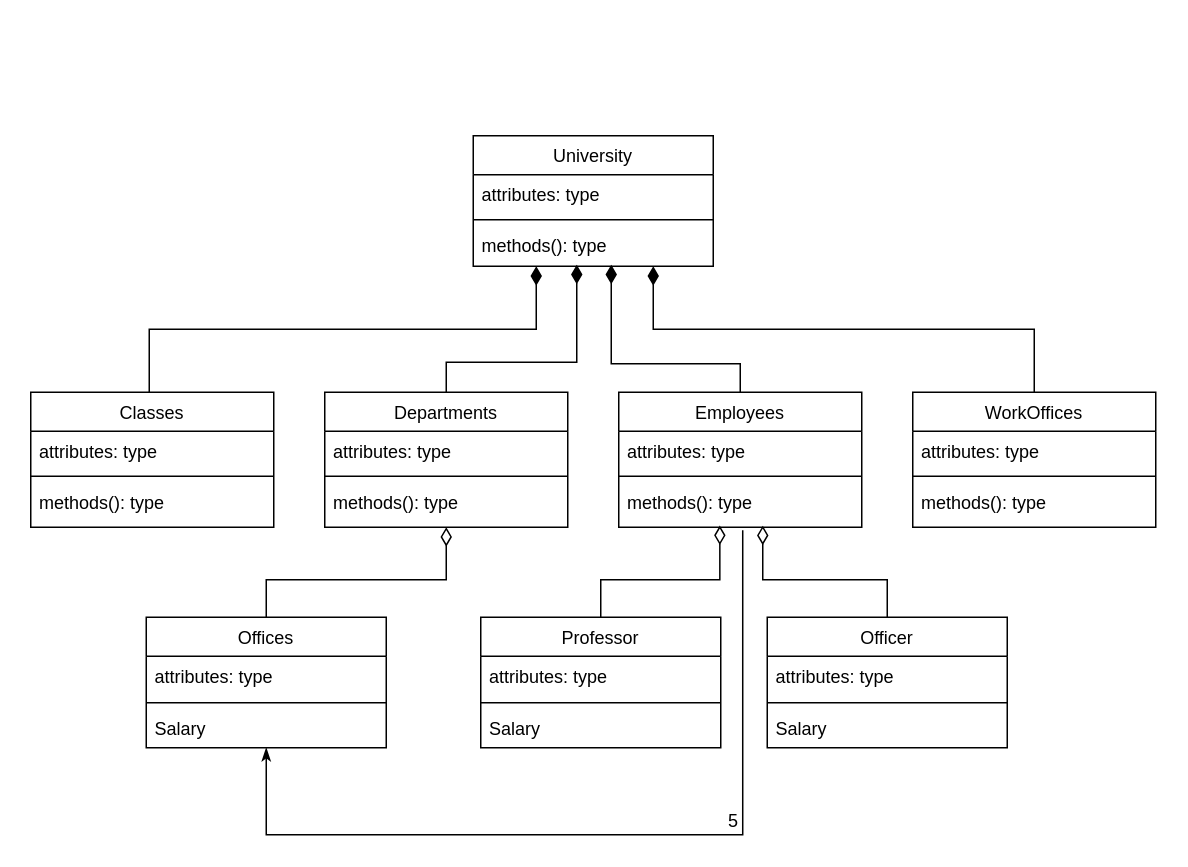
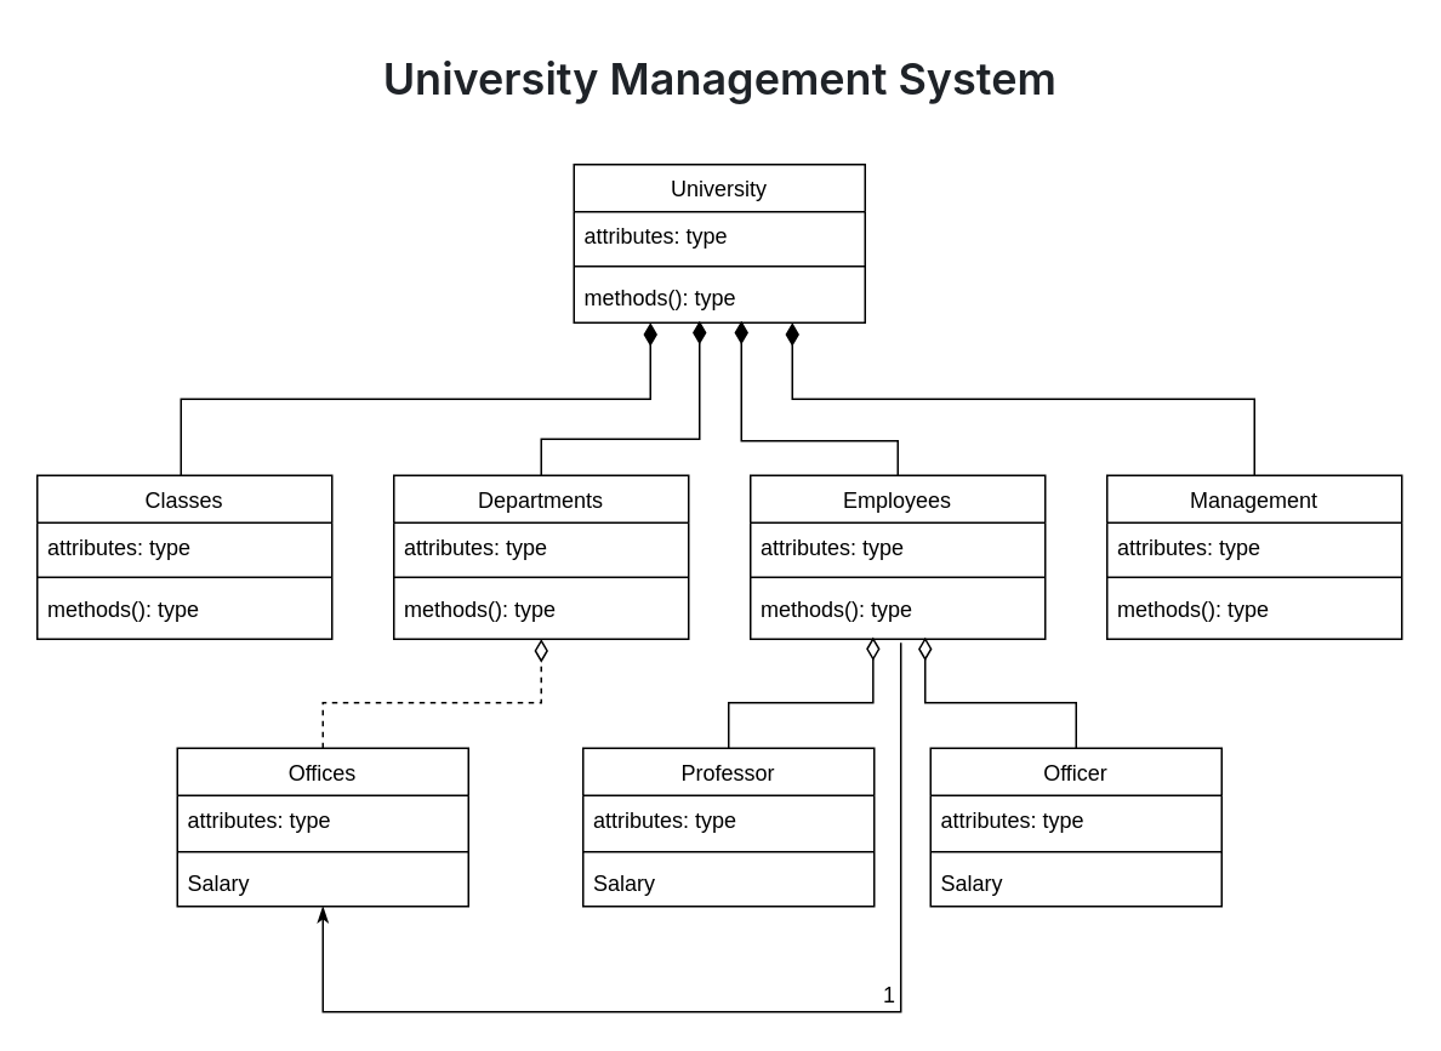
  <mxCell id="0" />
  <mxCell id="1" parent="0" />
  <mxCell id="2" value="Departments" style="swimlane;fontStyle=0;align=center;verticalAlign=top;childLayout=stackLayout;horizontal=1;startSize=26;horizontalStack=0;resizeParent=1;resizeLast=0;collapsible=1;marginBottom=0;rounded=0;shadow=0;strokeWidth=1;" parent="1" vertex="1"><mxGeometry x="216" y="261" width="162" height="90" as="geometry"><mxRectangle x="130" y="380" width="160" height="26" as="alternateBounds" /></mxGeometry></mxCell>
  <mxCell id="3" value="attributes: type" style="text;align=left;verticalAlign=top;spacingLeft=4;spacingRight=4;overflow=hidden;rotatable=0;points=[[0,0.5],[1,0.5]];portConstraint=eastwest;" parent="2" vertex="1"><mxGeometry y="26" width="162" height="26" as="geometry" /></mxCell>
  <mxCell id="4" value="" style="line;html=1;strokeWidth=1;align=left;verticalAlign=middle;spacingTop=-1;spacingLeft=3;spacingRight=3;rotatable=0;labelPosition=right;points=[];portConstraint=eastwest;" parent="2" vertex="1"><mxGeometry y="52" width="162" height="8" as="geometry" /></mxCell>
  <mxCell id="5" value="methods(): type" style="text;align=left;verticalAlign=top;spacingLeft=4;spacingRight=4;overflow=hidden;rotatable=0;points=[[0,0.5],[1,0.5]];portConstraint=eastwest;" vertex="1" parent="2"><mxGeometry y="60" width="162" height="26" as="geometry" /></mxCell>
  <mxCell id="6" value="" style="endArrow=diamondThin;endSize=10;endFill=1;shadow=0;strokeWidth=1;rounded=0;edgeStyle=elbowEdgeStyle;elbow=vertical;" parent="1" edge="1"><mxGeometry width="160" relative="1" as="geometry"><mxPoint x="99" y="261" as="sourcePoint" /><mxPoint x="357" y="177" as="targetPoint" /><Array as="points" /></mxGeometry></mxCell>
  <mxCell id="7" value="Professor" style="swimlane;fontStyle=0;align=center;verticalAlign=top;childLayout=stackLayout;horizontal=1;startSize=26;horizontalStack=0;resizeParent=1;resizeLast=0;collapsible=1;marginBottom=0;rounded=0;shadow=0;strokeWidth=1;" parent="1" vertex="1"><mxGeometry x="320" y="411" width="160" height="87" as="geometry"><mxRectangle x="340" y="380" width="170" height="26" as="alternateBounds" /></mxGeometry></mxCell>
  <mxCell id="8" value="attributes: type" style="text;align=left;verticalAlign=top;spacingLeft=4;spacingRight=4;overflow=hidden;rotatable=0;points=[[0,0.5],[1,0.5]];portConstraint=eastwest;" parent="7" vertex="1"><mxGeometry y="26" width="160" height="27" as="geometry" /></mxCell>
  <mxCell id="9" value="" style="line;html=1;strokeWidth=1;align=left;verticalAlign=middle;spacingTop=-1;spacingLeft=3;spacingRight=3;rotatable=0;labelPosition=right;points=[];portConstraint=eastwest;" parent="7" vertex="1"><mxGeometry y="53" width="160" height="8" as="geometry" /></mxCell>
  <mxCell id="10" value="Salary" style="text;align=left;verticalAlign=top;spacingLeft=4;spacingRight=4;overflow=hidden;rotatable=0;points=[[0,0.5],[1,0.5]];portConstraint=eastwest;" parent="7" vertex="1"><mxGeometry y="61" width="160" height="26" as="geometry" /></mxCell>
  <mxCell id="11" value="" style="endArrow=diamondThin;endSize=10;endFill=0;shadow=0;strokeWidth=1;rounded=0;edgeStyle=elbowEdgeStyle;elbow=vertical;exitX=0.5;exitY=0;exitDx=0;exitDy=0;entryX=0.416;entryY=1.11;entryDx=0;entryDy=0;entryPerimeter=0;" parent="1" source="7" target="28" edge="1"><mxGeometry width="160" relative="1" as="geometry"><mxPoint x="-44" y="593" as="sourcePoint" /><mxPoint x="474" y="352" as="targetPoint" /><Array as="points"><mxPoint x="435" y="386" /></Array></mxGeometry></mxCell>
+ <mxCell id="12" value="&lt;h1 style=&quot;box-sizing: border-box; margin-right: 0px; margin-bottom: 16px; margin-left: 0px; font-weight: var(--base-text-weight-semibold, 600); line-height: 1.25; padding-bottom: 0.3em; border-bottom: 1px solid var(--borderColor-muted, var(--color-border-muted)); color: rgb(31, 35, 40); font-family: -apple-system, BlinkMacSystemFont, &amp;quot;Segoe UI&amp;quot;, &amp;quot;Noto Sans&amp;quot;, Helvetica, Arial, sans-serif, &amp;quot;Apple Color Emoji&amp;quot;, &amp;quot;Segoe UI Emoji&amp;quot;; text-align: start; background-color: rgb(255, 255, 255); margin-top: 0px !important;&quot; dir=&quot;auto&quot; tabindex=&quot;-1&quot;&gt;University Management System&lt;/h1&gt;&lt;ul style=&quot;box-sizing: border-box; padding-left: 2em; margin-top: 0px; margin-bottom: 16px; color: rgb(31, 35, 40); font-family: -apple-system, BlinkMacSystemFont, &amp;quot;Segoe UI&amp;quot;, &amp;quot;Noto Sans&amp;quot;, Helvetica, Arial, sans-serif, &amp;quot;Apple Color Emoji&amp;quot;, &amp;quot;Segoe UI Emoji&amp;quot;; font-size: 16px; text-align: start; background-color: rgb(255, 255, 255);&quot; dir=&quot;auto&quot;&gt;&lt;/ul&gt;" style="text;html=1;align=center;verticalAlign=middle;resizable=0;points=[];autosize=1;strokeColor=none;fillColor=none;" vertex="1" parent="1"><mxGeometry x="210" y="20" width="370" height="70" as="geometry" /></mxCell>
  <mxCell id="13" value="University" style="swimlane;fontStyle=0;align=center;verticalAlign=top;childLayout=stackLayout;horizontal=1;startSize=26;horizontalStack=0;resizeParent=1;resizeLast=0;collapsible=1;marginBottom=0;rounded=0;shadow=0;strokeWidth=1;" vertex="1" parent="1"><mxGeometry x="315" y="90" width="160" height="87" as="geometry"><mxRectangle x="130" y="380" width="160" height="26" as="alternateBounds" /></mxGeometry></mxCell>
  <mxCell id="14" value="attributes: type" style="text;align=left;verticalAlign=top;spacingLeft=4;spacingRight=4;overflow=hidden;rotatable=0;points=[[0,0.5],[1,0.5]];portConstraint=eastwest;" vertex="1" parent="13"><mxGeometry y="26" width="160" height="26" as="geometry" /></mxCell>
  <mxCell id="15" value="" style="line;html=1;strokeWidth=1;align=left;verticalAlign=middle;spacingTop=-1;spacingLeft=3;spacingRight=3;rotatable=0;labelPosition=right;points=[];portConstraint=eastwest;" vertex="1" parent="13"><mxGeometry y="52" width="160" height="8" as="geometry" /></mxCell>
  <mxCell id="16" value="methods(): type" style="text;align=left;verticalAlign=top;spacingLeft=4;spacingRight=4;overflow=hidden;rotatable=0;points=[[0,0.5],[1,0.5]];portConstraint=eastwest;" vertex="1" parent="13"><mxGeometry y="60" width="160" height="26" as="geometry" /></mxCell>
  <mxCell id="17" value="Classes" style="swimlane;fontStyle=0;align=center;verticalAlign=top;childLayout=stackLayout;horizontal=1;startSize=26;horizontalStack=0;resizeParent=1;resizeLast=0;collapsible=1;marginBottom=0;rounded=0;shadow=0;strokeWidth=1;" vertex="1" parent="1"><mxGeometry x="20" y="261" width="162" height="90" as="geometry"><mxRectangle x="130" y="380" width="160" height="26" as="alternateBounds" /></mxGeometry></mxCell>
  <mxCell id="18" value="attributes: type" style="text;align=left;verticalAlign=top;spacingLeft=4;spacingRight=4;overflow=hidden;rotatable=0;points=[[0,0.5],[1,0.5]];portConstraint=eastwest;" vertex="1" parent="17"><mxGeometry y="26" width="162" height="26" as="geometry" /></mxCell>
  <mxCell id="19" value="" style="line;html=1;strokeWidth=1;align=left;verticalAlign=middle;spacingTop=-1;spacingLeft=3;spacingRight=3;rotatable=0;labelPosition=right;points=[];portConstraint=eastwest;" vertex="1" parent="17"><mxGeometry y="52" width="162" height="8" as="geometry" /></mxCell>
  <mxCell id="20" value="methods(): type" style="text;align=left;verticalAlign=top;spacingLeft=4;spacingRight=4;overflow=hidden;rotatable=0;points=[[0,0.5],[1,0.5]];portConstraint=eastwest;" vertex="1" parent="17"><mxGeometry y="60" width="162" height="26" as="geometry" /></mxCell>
- <mxCell id="21" value="WorkOffices" style="swimlane;fontStyle=0;align=center;verticalAlign=top;childLayout=stackLayout;horizontal=1;startSize=26;horizontalStack=0;resizeParent=1;resizeLast=0;collapsible=1;marginBottom=0;rounded=0;shadow=0;strokeWidth=1;" vertex="1" parent="1"><mxGeometry x="608" y="261" width="162" height="90" as="geometry"><mxRectangle x="130" y="380" width="160" height="26" as="alternateBounds" /></mxGeometry></mxCell>
+ <mxCell id="21" value="Management" style="swimlane;fontStyle=0;align=center;verticalAlign=top;childLayout=stackLayout;horizontal=1;startSize=26;horizontalStack=0;resizeParent=1;resizeLast=0;collapsible=1;marginBottom=0;rounded=0;shadow=0;strokeWidth=1;" vertex="1" parent="1"><mxGeometry x="608" y="261" width="162" height="90" as="geometry"><mxRectangle x="130" y="380" width="160" height="26" as="alternateBounds" /></mxGeometry></mxCell>
  <mxCell id="22" value="attributes: type" style="text;align=left;verticalAlign=top;spacingLeft=4;spacingRight=4;overflow=hidden;rotatable=0;points=[[0,0.5],[1,0.5]];portConstraint=eastwest;" vertex="1" parent="21"><mxGeometry y="26" width="162" height="26" as="geometry" /></mxCell>
  <mxCell id="23" value="" style="line;html=1;strokeWidth=1;align=left;verticalAlign=middle;spacingTop=-1;spacingLeft=3;spacingRight=3;rotatable=0;labelPosition=right;points=[];portConstraint=eastwest;" vertex="1" parent="21"><mxGeometry y="52" width="162" height="8" as="geometry" /></mxCell>
  <mxCell id="24" value="methods(): type" style="text;align=left;verticalAlign=top;spacingLeft=4;spacingRight=4;overflow=hidden;rotatable=0;points=[[0,0.5],[1,0.5]];portConstraint=eastwest;" vertex="1" parent="21"><mxGeometry y="60" width="162" height="26" as="geometry" /></mxCell>
  <mxCell id="25" value="Employees" style="swimlane;fontStyle=0;align=center;verticalAlign=top;childLayout=stackLayout;horizontal=1;startSize=26;horizontalStack=0;resizeParent=1;resizeLast=0;collapsible=1;marginBottom=0;rounded=0;shadow=0;strokeWidth=1;" vertex="1" parent="1"><mxGeometry x="412" y="261" width="162" height="90" as="geometry"><mxRectangle x="130" y="380" width="160" height="26" as="alternateBounds" /></mxGeometry></mxCell>
  <mxCell id="26" value="attributes: type" style="text;align=left;verticalAlign=top;spacingLeft=4;spacingRight=4;overflow=hidden;rotatable=0;points=[[0,0.5],[1,0.5]];portConstraint=eastwest;" vertex="1" parent="25"><mxGeometry y="26" width="162" height="26" as="geometry" /></mxCell>
  <mxCell id="27" value="" style="line;html=1;strokeWidth=1;align=left;verticalAlign=middle;spacingTop=-1;spacingLeft=3;spacingRight=3;rotatable=0;labelPosition=right;points=[];portConstraint=eastwest;" vertex="1" parent="25"><mxGeometry y="52" width="162" height="8" as="geometry" /></mxCell>
  <mxCell id="28" value="methods(): type" style="text;align=left;verticalAlign=top;spacingLeft=4;spacingRight=4;overflow=hidden;rotatable=0;points=[[0,0.5],[1,0.5]];portConstraint=eastwest;" vertex="1" parent="25"><mxGeometry y="60" width="162" height="26" as="geometry" /></mxCell>
  <mxCell id="29" value="" style="endArrow=diamondThin;endSize=10;endFill=1;shadow=0;strokeWidth=1;rounded=0;edgeStyle=elbowEdgeStyle;elbow=vertical;exitX=0.5;exitY=0;exitDx=0;exitDy=0;" edge="1" parent="1" source="25"><mxGeometry width="160" relative="1" as="geometry"><mxPoint x="494.92" y="255.01" as="sourcePoint" /><mxPoint x="407" y="176" as="targetPoint" /><Array as="points"><mxPoint x="449" y="242" /></Array></mxGeometry></mxCell>
  <mxCell id="30" value="" style="endArrow=diamondThin;endSize=10;endFill=1;shadow=0;strokeWidth=1;rounded=0;edgeStyle=elbowEdgeStyle;elbow=vertical;exitX=0.5;exitY=0;exitDx=0;exitDy=0;" edge="1" parent="1" source="2" target="16"><mxGeometry width="160" relative="1" as="geometry"><mxPoint x="111" y="273" as="sourcePoint" /><mxPoint x="382" y="197" as="targetPoint" /><Array as="points"><mxPoint x="384" y="241" /></Array></mxGeometry></mxCell>
  <mxCell id="31" value="" style="endArrow=diamondThin;endSize=10;endFill=1;shadow=0;strokeWidth=1;rounded=0;edgeStyle=elbowEdgeStyle;elbow=vertical;exitX=0.5;exitY=0;exitDx=0;exitDy=0;entryX=0.75;entryY=1;entryDx=0;entryDy=0;" edge="1" parent="1" source="21" target="13"><mxGeometry width="160" relative="1" as="geometry"><mxPoint x="105" y="267" as="sourcePoint" /><mxPoint x="363" y="183" as="targetPoint" /><Array as="points" /></mxGeometry></mxCell>
  <mxCell id="32" value="Officer" style="swimlane;fontStyle=0;align=center;verticalAlign=top;childLayout=stackLayout;horizontal=1;startSize=26;horizontalStack=0;resizeParent=1;resizeLast=0;collapsible=1;marginBottom=0;rounded=0;shadow=0;strokeWidth=1;" vertex="1" parent="1"><mxGeometry x="511" y="411" width="160" height="87" as="geometry"><mxRectangle x="340" y="380" width="170" height="26" as="alternateBounds" /></mxGeometry></mxCell>
  <mxCell id="33" value="attributes: type" style="text;align=left;verticalAlign=top;spacingLeft=4;spacingRight=4;overflow=hidden;rotatable=0;points=[[0,0.5],[1,0.5]];portConstraint=eastwest;" vertex="1" parent="32"><mxGeometry y="26" width="160" height="27" as="geometry" /></mxCell>
  <mxCell id="34" value="" style="line;html=1;strokeWidth=1;align=left;verticalAlign=middle;spacingTop=-1;spacingLeft=3;spacingRight=3;rotatable=0;labelPosition=right;points=[];portConstraint=eastwest;" vertex="1" parent="32"><mxGeometry y="53" width="160" height="8" as="geometry" /></mxCell>
  <mxCell id="35" value="Salary" style="text;align=left;verticalAlign=top;spacingLeft=4;spacingRight=4;overflow=hidden;rotatable=0;points=[[0,0.5],[1,0.5]];portConstraint=eastwest;" vertex="1" parent="32"><mxGeometry y="61" width="160" height="26" as="geometry" /></mxCell>
  <mxCell id="36" value="" style="endArrow=diamondThin;endSize=10;endFill=0;shadow=0;strokeWidth=1;rounded=0;edgeStyle=elbowEdgeStyle;elbow=vertical;exitX=0.5;exitY=0;exitDx=0;exitDy=0;" edge="1" parent="1" source="32"><mxGeometry width="160" relative="1" as="geometry"><mxPoint x="406" y="417" as="sourcePoint" /><mxPoint x="508" y="350" as="targetPoint" /><Array as="points"><mxPoint x="548" y="386" /><mxPoint x="544" y="383" /></Array></mxGeometry></mxCell>
  <mxCell id="37" value="Offices" style="swimlane;fontStyle=0;align=center;verticalAlign=top;childLayout=stackLayout;horizontal=1;startSize=26;horizontalStack=0;resizeParent=1;resizeLast=0;collapsible=1;marginBottom=0;rounded=0;shadow=0;strokeWidth=1;" vertex="1" parent="1"><mxGeometry x="97" y="411" width="160" height="87" as="geometry"><mxRectangle x="340" y="380" width="170" height="26" as="alternateBounds" /></mxGeometry></mxCell>
  <mxCell id="38" value="attributes: type" style="text;align=left;verticalAlign=top;spacingLeft=4;spacingRight=4;overflow=hidden;rotatable=0;points=[[0,0.5],[1,0.5]];portConstraint=eastwest;" vertex="1" parent="37"><mxGeometry y="26" width="160" height="27" as="geometry" /></mxCell>
  <mxCell id="39" value="" style="line;html=1;strokeWidth=1;align=left;verticalAlign=middle;spacingTop=-1;spacingLeft=3;spacingRight=3;rotatable=0;labelPosition=right;points=[];portConstraint=eastwest;" vertex="1" parent="37"><mxGeometry y="53" width="160" height="8" as="geometry" /></mxCell>
  <mxCell id="40" value="Salary" style="text;align=left;verticalAlign=top;spacingLeft=4;spacingRight=4;overflow=hidden;rotatable=0;points=[[0,0.5],[1,0.5]];portConstraint=eastwest;" vertex="1" parent="37"><mxGeometry y="61" width="160" height="26" as="geometry" /></mxCell>
- <mxCell id="41" value="" style="endArrow=diamondThin;endSize=10;endFill=0;shadow=0;strokeWidth=1;rounded=0;edgeStyle=elbowEdgeStyle;elbow=vertical;exitX=0.5;exitY=0;exitDx=0;exitDy=0;entryX=0.5;entryY=1;entryDx=0;entryDy=0;" edge="1" parent="1" source="37" target="2"><mxGeometry width="160" relative="1" as="geometry"><mxPoint x="174" y="411" as="sourcePoint" /><mxPoint x="253" y="350" as="targetPoint" /><Array as="points"><mxPoint x="209" y="386" /></Array></mxGeometry></mxCell>
+ <mxCell id="41" value="" style="endArrow=diamondThin;endSize=10;endFill=0;shadow=0;strokeWidth=1;rounded=0;edgeStyle=elbowEdgeStyle;elbow=vertical;exitX=0.5;exitY=0;exitDx=0;exitDy=0;entryX=0.5;entryY=1;entryDx=0;entryDy=0;dashed=1;" edge="1" parent="1" source="37" target="2"><mxGeometry width="160" relative="1" as="geometry"><mxPoint x="174" y="411" as="sourcePoint" /><mxPoint x="253" y="350" as="targetPoint" /><Array as="points"><mxPoint x="209" y="386" /></Array></mxGeometry></mxCell>
  <mxCell id="42" value="" style="endArrow=classicThin;endFill=1;shadow=0;strokeWidth=1;rounded=0;edgeStyle=elbowEdgeStyle;elbow=vertical;exitX=0.004;exitY=0.208;exitDx=0;exitDy=0;exitPerimeter=0;entryX=0.5;entryY=1;entryDx=0;entryDy=0;" edge="1" parent="1" target="37"><mxGeometry width="160" relative="1" as="geometry"><mxPoint x="494.648" y="353.004" as="sourcePoint" /><mxPoint x="187" y="514" as="targetPoint" /><Array as="points"><mxPoint x="419" y="556" /></Array></mxGeometry></mxCell>
- <mxCell id="43" value="5" style="resizable=0;align=right;verticalAlign=bottom;labelBackgroundColor=none;fontSize=12;" connectable="0" vertex="1" parent="1"><mxGeometry x="492.996" y="555" as="geometry" /></mxCell>
+ <mxCell id="43" value="1" style="resizable=0;align=right;verticalAlign=bottom;labelBackgroundColor=none;fontSize=12;" connectable="0" vertex="1" parent="1"><mxGeometry x="492.996" y="555" as="geometry" /></mxCell>
